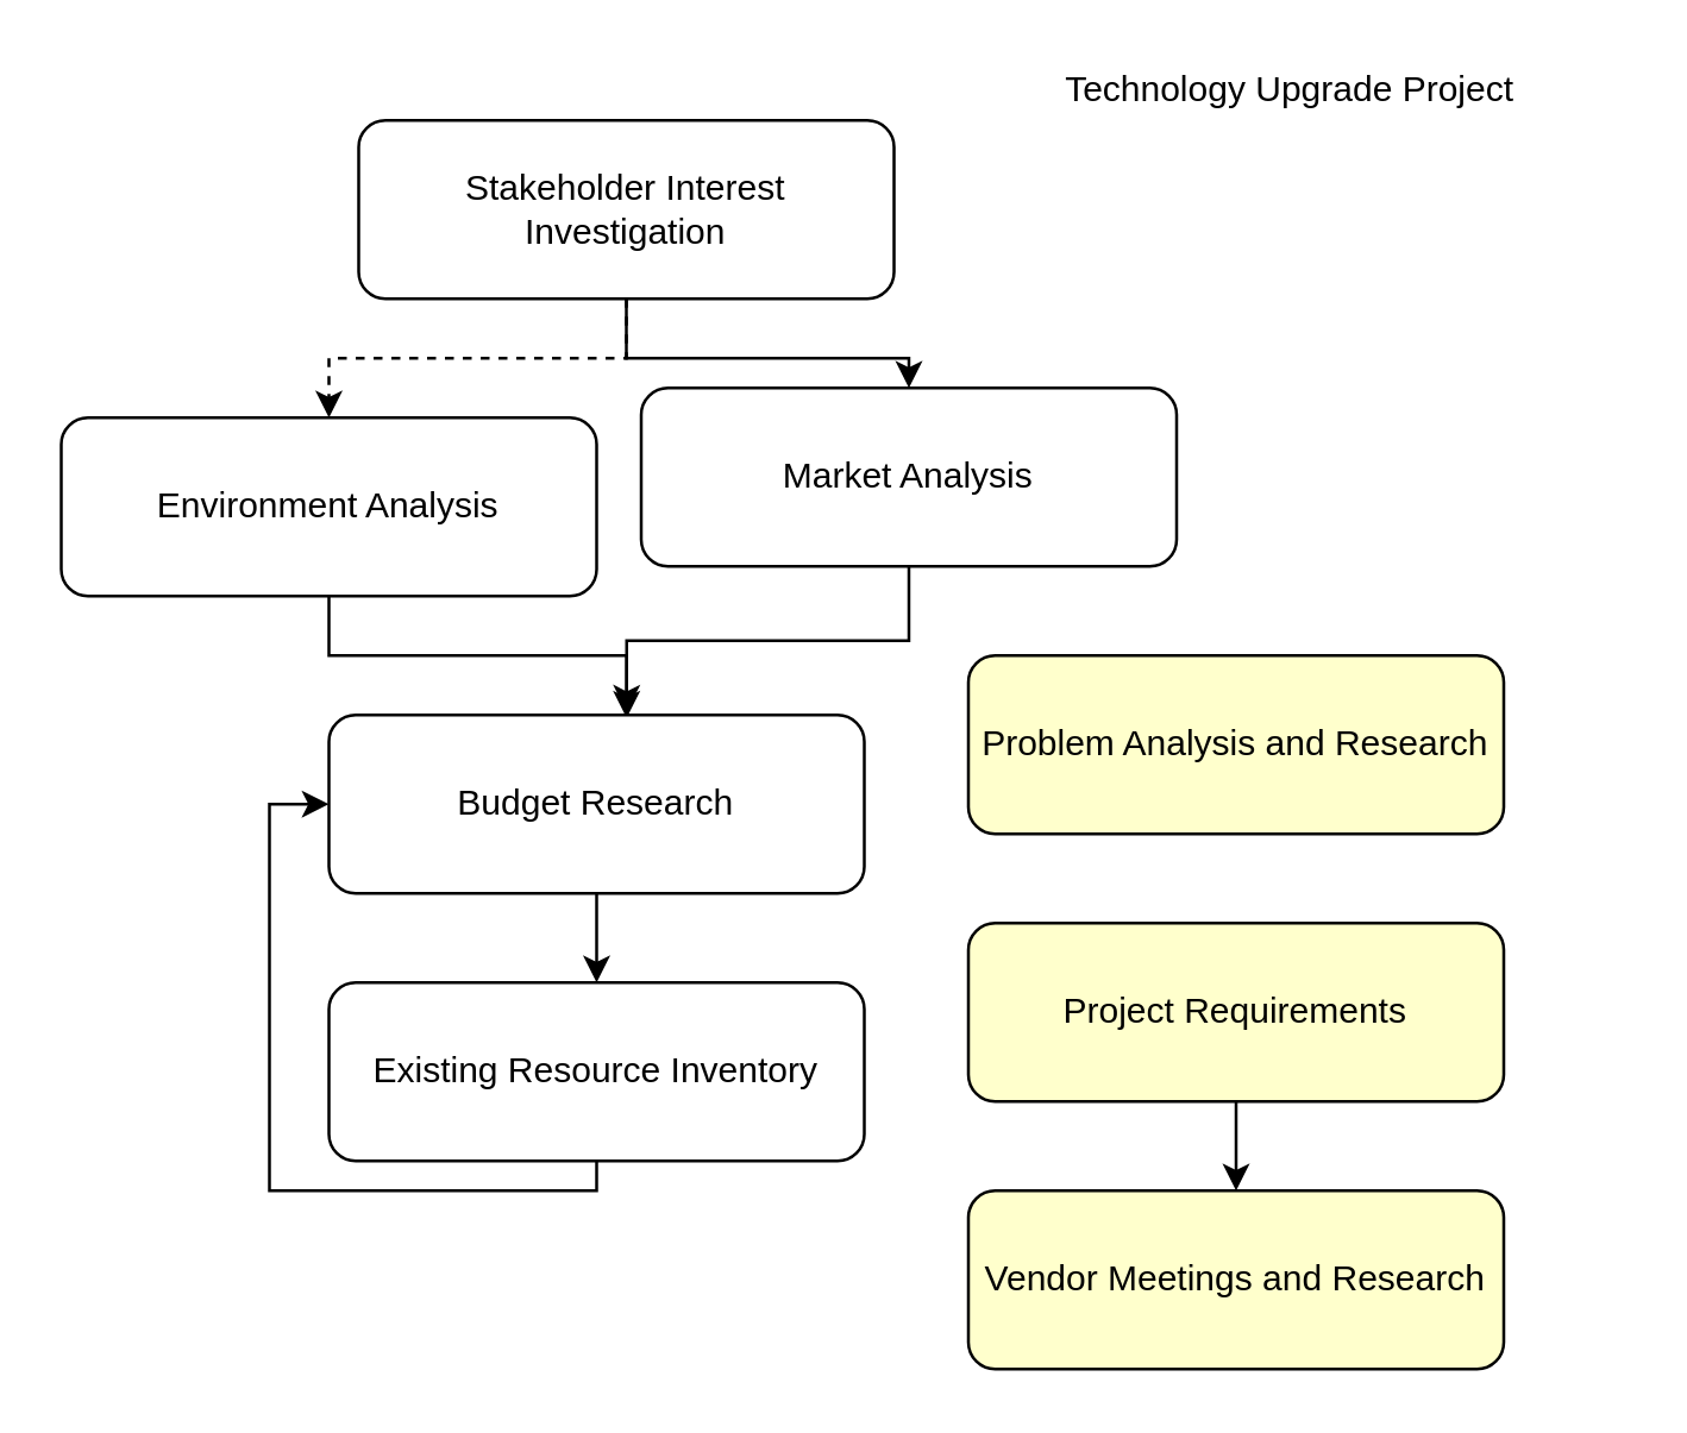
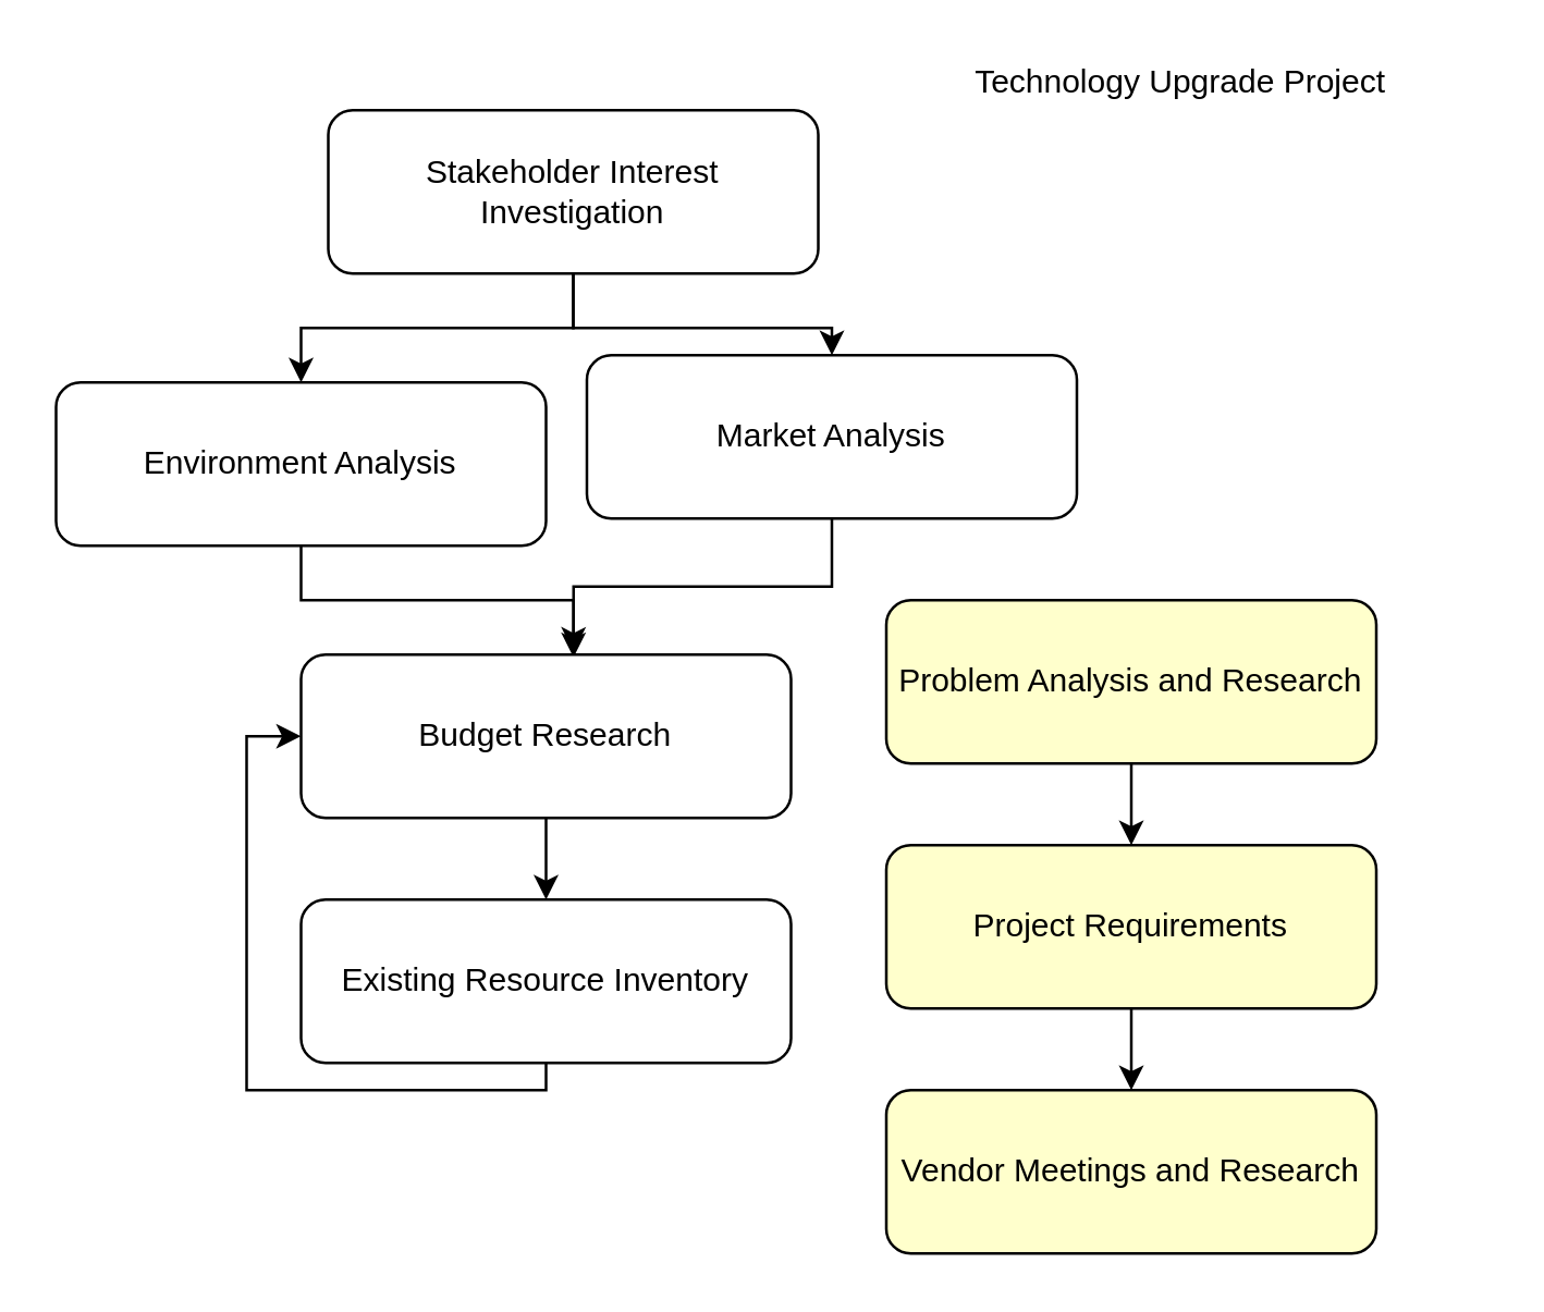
  <mxCell id="0" />
  <mxCell id="1" parent="0" />
  <mxCell id="2" value="Technology Upgrade Project&amp;nbsp;" style="text;html=1;strokeColor=none;fillColor=none;align=center;verticalAlign=middle;whiteSpace=wrap;rounded=0;" vertex="1" parent="1"><mxGeometry x="325" y="20" width="220" height="20" as="geometry" /></mxCell>
- <mxCell id="3" style="edgeStyle=orthogonalEdgeStyle;rounded=0;orthogonalLoop=1;jettySize=auto;html=1;entryX=0.5;entryY=0;entryDx=0;entryDy=0;dashed=1;" edge="1" parent="1" source="5" target="7"><mxGeometry relative="1" as="geometry" /></mxCell>
+ <mxCell id="3" style="edgeStyle=orthogonalEdgeStyle;rounded=0;orthogonalLoop=1;jettySize=auto;html=1;entryX=0.5;entryY=0;entryDx=0;entryDy=0;" edge="1" parent="1" source="5" target="7"><mxGeometry relative="1" as="geometry" /></mxCell>
  <mxCell id="4" style="edgeStyle=orthogonalEdgeStyle;rounded=0;orthogonalLoop=1;jettySize=auto;html=1;entryX=0.5;entryY=0;entryDx=0;entryDy=0;" edge="1" parent="1" source="5" target="9"><mxGeometry relative="1" as="geometry" /></mxCell>
  <mxCell id="5" value="Stakeholder Interest Investigation" style="rounded=1;whiteSpace=wrap;html=1;" vertex="1" parent="1"><mxGeometry x="120" y="40" width="180" height="60" as="geometry" /></mxCell>
  <mxCell id="6" style="edgeStyle=orthogonalEdgeStyle;rounded=0;orthogonalLoop=1;jettySize=auto;html=1;entryX=0.556;entryY=-0.017;entryDx=0;entryDy=0;entryPerimeter=0;" edge="1" parent="1" source="7" target="11"><mxGeometry relative="1" as="geometry" /></mxCell>
  <mxCell id="7" value="Environment Analysis" style="rounded=1;whiteSpace=wrap;html=1;" vertex="1" parent="1"><mxGeometry x="20" y="140" width="180" height="60" as="geometry" /></mxCell>
  <mxCell id="8" style="edgeStyle=orthogonalEdgeStyle;rounded=0;orthogonalLoop=1;jettySize=auto;html=1;entryX=0.556;entryY=0.017;entryDx=0;entryDy=0;entryPerimeter=0;" edge="1" parent="1" source="9" target="11"><mxGeometry relative="1" as="geometry" /></mxCell>
  <mxCell id="9" value="Market Analysis" style="rounded=1;whiteSpace=wrap;html=1;" vertex="1" parent="1"><mxGeometry x="215" y="130" width="180" height="60" as="geometry" /></mxCell>
  <mxCell id="10" style="edgeStyle=orthogonalEdgeStyle;rounded=0;orthogonalLoop=1;jettySize=auto;html=1;entryX=0.5;entryY=0;entryDx=0;entryDy=0;" edge="1" parent="1" source="11" target="13"><mxGeometry relative="1" as="geometry" /></mxCell>
  <mxCell id="11" value="Budget Research" style="rounded=1;whiteSpace=wrap;html=1;" vertex="1" parent="1"><mxGeometry x="110" y="240" width="180" height="60" as="geometry" /></mxCell>
  <mxCell id="12" style="edgeStyle=orthogonalEdgeStyle;rounded=0;orthogonalLoop=1;jettySize=auto;html=1;exitX=0.5;exitY=1;exitDx=0;exitDy=0;entryX=0;entryY=0.5;entryDx=0;entryDy=0;" edge="1" parent="1" source="13" target="11"><mxGeometry relative="1" as="geometry"><Array as="points"><mxPoint x="200" y="400" /><mxPoint x="90" y="400" /><mxPoint x="90" y="270" /></Array></mxGeometry></mxCell>
  <mxCell id="13" value="Existing Resource Inventory" style="rounded=1;whiteSpace=wrap;html=1;" vertex="1" parent="1"><mxGeometry x="110" y="330" width="180" height="60" as="geometry" /></mxCell>
  <mxCell id="14" value="Vendor Meetings and Research" style="rounded=1;whiteSpace=wrap;html=1;fillColor=#FFFFCC;" vertex="1" parent="1"><mxGeometry x="325" y="400" width="180" height="60" as="geometry" /></mxCell>
+ <mxCell id="15" style="edgeStyle=orthogonalEdgeStyle;rounded=0;orthogonalLoop=1;jettySize=auto;html=1;entryX=0.5;entryY=0;entryDx=0;entryDy=0;" edge="1" parent="1" source="16" target="18"><mxGeometry relative="1" as="geometry" /></mxCell>
  <mxCell id="16" value="Problem Analysis and Research" style="rounded=1;whiteSpace=wrap;html=1;fillColor=#FFFFCC;" vertex="1" parent="1"><mxGeometry x="325" y="220" width="180" height="60" as="geometry" /></mxCell>
  <mxCell id="17" style="edgeStyle=orthogonalEdgeStyle;rounded=0;orthogonalLoop=1;jettySize=auto;html=1;entryX=0.5;entryY=0;entryDx=0;entryDy=0;" edge="1" parent="1" source="18" target="14"><mxGeometry relative="1" as="geometry" /></mxCell>
  <mxCell id="18" value="Project Requirements" style="rounded=1;whiteSpace=wrap;html=1;fillColor=#FFFFCC;" vertex="1" parent="1"><mxGeometry x="325" y="310" width="180" height="60" as="geometry" /></mxCell>
